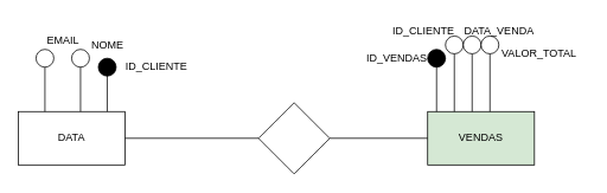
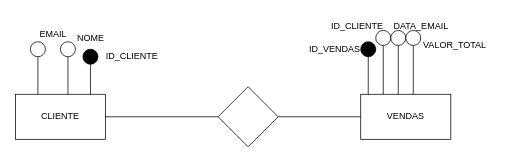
  <mxCell id="0" />
  <mxCell id="1" parent="0" />
- <mxCell id="2" value="DATA" style="rounded=0;whiteSpace=wrap;html=1;" vertex="1" parent="1"><mxGeometry x="20" y="125" width="120" height="60" as="geometry" /></mxCell>
- <mxCell id="3" value="VENDAS" style="rounded=0;whiteSpace=wrap;html=1;fillColor=#d5e8d4;" vertex="1" parent="1"><mxGeometry x="480" y="125" width="120" height="60" as="geometry" /></mxCell>
+ <mxCell id="2" value="CLIENTE" style="rounded=0;whiteSpace=wrap;html=1;" vertex="1" parent="1"><mxGeometry x="20" y="125" width="120" height="60" as="geometry" /></mxCell>
+ <mxCell id="3" value="VENDAS" style="rounded=0;whiteSpace=wrap;html=1;" vertex="1" parent="1"><mxGeometry x="480" y="125" width="120" height="60" as="geometry" /></mxCell>
  <mxCell id="4" value="" style="rhombus;whiteSpace=wrap;html=1;" vertex="1" parent="1"><mxGeometry x="290" y="115" width="80" height="80" as="geometry" /></mxCell>
  <mxCell id="5" value="" style="endArrow=none;html=1;rounded=0;entryX=0;entryY=0.5;entryDx=0;entryDy=0;" edge="1" parent="1" target="4"><mxGeometry width="50" height="50" relative="1" as="geometry"><mxPoint x="140" y="155" as="sourcePoint" /><mxPoint x="190" y="105" as="targetPoint" /></mxGeometry></mxCell>
  <mxCell id="6" value="" style="endArrow=none;html=1;rounded=0;entryX=0;entryY=0.5;entryDx=0;entryDy=0;exitX=1;exitY=0.5;exitDx=0;exitDy=0;" edge="1" parent="1" source="4" target="3"><mxGeometry width="50" height="50" relative="1" as="geometry"><mxPoint x="370" y="165" as="sourcePoint" /><mxPoint x="420" y="115" as="targetPoint" /></mxGeometry></mxCell>
  <mxCell id="7" value="" style="endArrow=none;html=1;rounded=0;" edge="1" parent="1"><mxGeometry width="50" height="50" relative="1" as="geometry"><mxPoint x="120" y="125" as="sourcePoint" /><mxPoint x="120" y="75" as="targetPoint" /></mxGeometry></mxCell>
  <mxCell id="8" value="" style="endArrow=none;html=1;rounded=0;" edge="1" parent="1"><mxGeometry width="50" height="50" relative="1" as="geometry"><mxPoint x="90" y="125" as="sourcePoint" /><mxPoint x="90" y="75" as="targetPoint" /></mxGeometry></mxCell>
  <mxCell id="9" value="" style="endArrow=none;html=1;rounded=0;" edge="1" parent="1"><mxGeometry width="50" height="50" relative="1" as="geometry"><mxPoint x="50" y="125" as="sourcePoint" /><mxPoint x="50" y="75" as="targetPoint" /></mxGeometry></mxCell>
  <mxCell id="10" value="" style="ellipse;whiteSpace=wrap;html=1;aspect=fixed;fillColor=#000000;" vertex="1" parent="1"><mxGeometry x="110" y="65" width="20" height="20" as="geometry" /></mxCell>
  <mxCell id="11" value="" style="ellipse;whiteSpace=wrap;html=1;aspect=fixed;" vertex="1" parent="1"><mxGeometry x="80" y="55" width="20" height="20" as="geometry" /></mxCell>
  <mxCell id="12" value="" style="ellipse;whiteSpace=wrap;html=1;aspect=fixed;" vertex="1" parent="1"><mxGeometry x="40" y="55" width="20" height="20" as="geometry" /></mxCell>
  <mxCell id="13" value="ID_CLIENTE" style="text;html=1;align=center;verticalAlign=middle;resizable=0;points=[];autosize=1;strokeColor=none;fillColor=none;" vertex="1" parent="1"><mxGeometry x="130" y="60" width="90" height="30" as="geometry" /></mxCell>
  <mxCell id="14" value="NOME" style="text;html=1;align=center;verticalAlign=middle;resizable=0;points=[];autosize=1;strokeColor=none;fillColor=none;" vertex="1" parent="1"><mxGeometry x="90" y="35" width="60" height="30" as="geometry" /></mxCell>
  <mxCell id="15" value="EMAIL" style="text;html=1;align=center;verticalAlign=middle;resizable=0;points=[];autosize=1;strokeColor=none;fillColor=none;" vertex="1" parent="1"><mxGeometry x="40" y="30" width="60" height="30" as="geometry" /></mxCell>
  <mxCell id="16" value="" style="endArrow=none;html=1;rounded=0;" edge="1" parent="1"><mxGeometry width="50" height="50" relative="1" as="geometry"><mxPoint x="490" y="125" as="sourcePoint" /><mxPoint x="490" y="65" as="targetPoint" /></mxGeometry></mxCell>
  <mxCell id="17" value="" style="endArrow=none;html=1;rounded=0;" edge="1" parent="1"><mxGeometry width="50" height="50" relative="1" as="geometry"><mxPoint x="510" y="125" as="sourcePoint" /><mxPoint x="510" y="55" as="targetPoint" /></mxGeometry></mxCell>
  <mxCell id="18" value="" style="endArrow=none;html=1;rounded=0;" edge="1" parent="1" source="23"><mxGeometry width="50" height="50" relative="1" as="geometry"><mxPoint x="530" y="125" as="sourcePoint" /><mxPoint x="530" y="55" as="targetPoint" /></mxGeometry></mxCell>
  <mxCell id="19" value="" style="endArrow=none;html=1;rounded=0;" edge="1" parent="1"><mxGeometry width="50" height="50" relative="1" as="geometry"><mxPoint x="550" y="125" as="sourcePoint" /><mxPoint x="550" y="55" as="targetPoint" /></mxGeometry></mxCell>
  <mxCell id="20" value="" style="ellipse;whiteSpace=wrap;html=1;aspect=fixed;fillColor=#000000;" vertex="1" parent="1"><mxGeometry x="480" y="55" width="20" height="20" as="geometry" /></mxCell>
  <mxCell id="21" value="" style="ellipse;whiteSpace=wrap;html=1;aspect=fixed;" vertex="1" parent="1"><mxGeometry x="500" y="40" width="20" height="20" as="geometry" /></mxCell>
  <mxCell id="22" value="" style="endArrow=none;html=1;rounded=0;" edge="1" parent="1" target="23"><mxGeometry width="50" height="50" relative="1" as="geometry"><mxPoint x="530" y="125" as="sourcePoint" /><mxPoint x="530" y="55" as="targetPoint" /></mxGeometry></mxCell>
  <mxCell id="23" value="" style="ellipse;whiteSpace=wrap;html=1;aspect=fixed;" vertex="1" parent="1"><mxGeometry x="520" y="40" width="20" height="20" as="geometry" /></mxCell>
  <mxCell id="24" value="" style="ellipse;whiteSpace=wrap;html=1;aspect=fixed;" vertex="1" parent="1"><mxGeometry x="540" y="40" width="20" height="20" as="geometry" /></mxCell>
  <mxCell id="25" value="ID_VENDAS" style="text;html=1;align=center;verticalAlign=middle;resizable=0;points=[];autosize=1;strokeColor=none;fillColor=none;" vertex="1" parent="1"><mxGeometry x="400" y="50" width="90" height="30" as="geometry" /></mxCell>
  <mxCell id="26" value="ID_CLIENTE" style="text;html=1;align=center;verticalAlign=middle;resizable=0;points=[];autosize=1;strokeColor=none;fillColor=none;" vertex="1" parent="1"><mxGeometry x="430" y="20" width="90" height="30" as="geometry" /></mxCell>
- <mxCell id="27" value="DATA_VENDA" style="text;html=1;align=center;verticalAlign=middle;resizable=0;points=[];autosize=1;strokeColor=none;fillColor=none;" vertex="1" parent="1"><mxGeometry x="510" y="20" width="100" height="30" as="geometry" /></mxCell>
+ <mxCell id="27" value="DATA_EMAIL" style="text;html=1;align=center;verticalAlign=middle;resizable=0;points=[];autosize=1;strokeColor=none;fillColor=none;" vertex="1" parent="1"><mxGeometry x="510" y="20" width="100" height="30" as="geometry" /></mxCell>
  <mxCell id="28" value="VALOR_TOTAL" style="text;html=1;align=center;verticalAlign=middle;resizable=0;points=[];autosize=1;strokeColor=none;fillColor=none;" vertex="1" parent="1"><mxGeometry x="550" y="45" width="110" height="30" as="geometry" /></mxCell>
